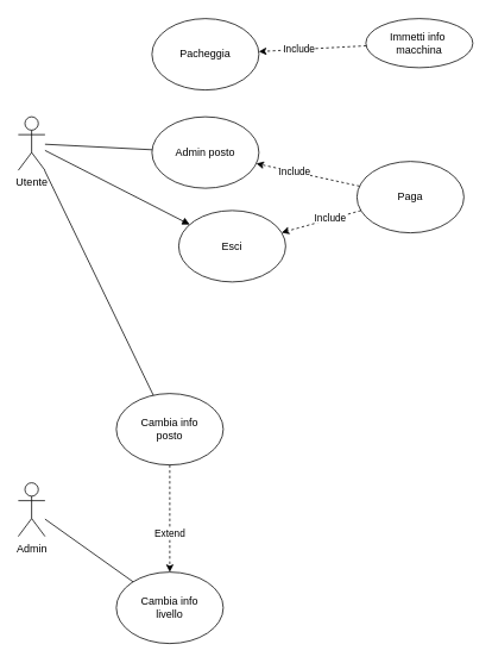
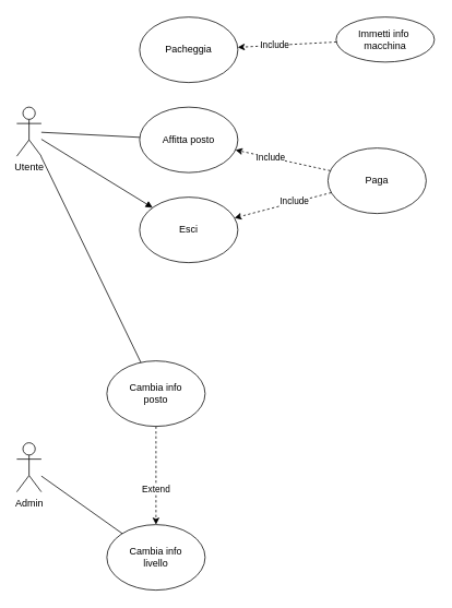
  <mxCell id="0" />
  <mxCell id="1" parent="0" />
  <mxCell id="2" value="Utente" style="shape=umlActor;verticalLabelPosition=bottom;verticalAlign=top;html=1;outlineConnect=0;" vertex="1" parent="1"><mxGeometry x="20" y="130" width="30" height="60" as="geometry" /></mxCell>
- <mxCell id="3" value="Admin posto" style="ellipse;whiteSpace=wrap;html=1;" vertex="1" parent="1"><mxGeometry x="170" y="130" width="120" height="80" as="geometry" /></mxCell>
+ <mxCell id="3" value="Affitta posto" style="ellipse;whiteSpace=wrap;html=1;" vertex="1" parent="1"><mxGeometry x="170" y="130" width="120" height="80" as="geometry" /></mxCell>
  <mxCell id="4" value="Pacheggia" style="ellipse;whiteSpace=wrap;html=1;" vertex="1" parent="1"><mxGeometry x="170" y="20" width="120" height="80" as="geometry" /></mxCell>
- <mxCell id="5" value="Esci" style="ellipse;whiteSpace=wrap;html=1;" vertex="1" parent="1"><mxGeometry x="200" y="235" width="120" height="80" as="geometry" /></mxCell>
+ <mxCell id="5" value="Esci" style="ellipse;whiteSpace=wrap;html=1;" vertex="1" parent="1"><mxGeometry x="170" y="240" width="120" height="80" as="geometry" /></mxCell>
  <mxCell id="6" value="Paga" style="ellipse;whiteSpace=wrap;html=1;" vertex="1" parent="1"><mxGeometry x="400" y="180" width="120" height="80" as="geometry" /></mxCell>
  <mxCell id="7" value="" style="endArrow=classic;html=1;dashed=1;" edge="1" parent="1" source="6" target="3"><mxGeometry width="50" height="50" relative="1" as="geometry"><mxPoint x="380" y="80" as="sourcePoint" /><mxPoint x="330" y="130" as="targetPoint" /></mxGeometry></mxCell>
  <mxCell id="8" value="Include" style="edgeLabel;html=1;align=center;verticalAlign=middle;resizable=0;points=[];" vertex="1" connectable="0" parent="7"><mxGeometry x="0.261" y="-1" relative="1" as="geometry"><mxPoint as="offset" /></mxGeometry></mxCell>
  <mxCell id="9" value="" style="endArrow=classic;html=1;dashed=1;" edge="1" parent="1" source="6" target="5"><mxGeometry width="50" height="50" relative="1" as="geometry"><mxPoint x="412.956" y="217.599" as="sourcePoint" /><mxPoint x="297.101" y="192.283" as="targetPoint" /></mxGeometry></mxCell>
  <mxCell id="10" value="Include" style="edgeLabel;html=1;align=center;verticalAlign=middle;resizable=0;points=[];" vertex="1" connectable="0" parent="9"><mxGeometry x="-0.223" y="-1" relative="1" as="geometry"><mxPoint y="-1" as="offset" /></mxGeometry></mxCell>
  <mxCell id="11" value="" style="endArrow=none;html=1;" edge="1" parent="1" source="2" target="18"><mxGeometry width="50" height="50" relative="1" as="geometry"><mxPoint x="50" y="340" as="sourcePoint" /><mxPoint x="100" y="290" as="targetPoint" /></mxGeometry></mxCell>
  <mxCell id="12" value="" style="endArrow=block;html=1;" edge="1" parent="1" source="2" target="5"><mxGeometry width="50" height="50" relative="1" as="geometry"><mxPoint x="60" y="162.308" as="sourcePoint" /><mxPoint x="192.443" y="94.388" as="targetPoint" /></mxGeometry></mxCell>
  <mxCell id="13" value="" style="endArrow=none;html=1;" edge="1" parent="1" source="2" target="3"><mxGeometry width="50" height="50" relative="1" as="geometry"><mxPoint x="70" y="172.308" as="sourcePoint" /><mxPoint x="202.443" y="104.388" as="targetPoint" /></mxGeometry></mxCell>
  <mxCell id="14" value="Immetti info&amp;nbsp;&lt;br&gt;macchina" style="ellipse;whiteSpace=wrap;html=1;" vertex="1" parent="1"><mxGeometry x="410" y="20" width="120" height="55" as="geometry" /></mxCell>
  <mxCell id="15" value="" style="endArrow=classic;html=1;dashed=1;" edge="1" parent="1" source="14" target="4"><mxGeometry width="50" height="50" relative="1" as="geometry"><mxPoint x="310" y="-30" as="sourcePoint" /><mxPoint x="412.956" y="217.599" as="targetPoint" /></mxGeometry></mxCell>
  <mxCell id="16" value="Include" style="edgeLabel;html=1;align=center;verticalAlign=middle;resizable=0;points=[];" vertex="1" connectable="0" parent="15"><mxGeometry x="0.261" y="-1" relative="1" as="geometry"><mxPoint as="offset" /></mxGeometry></mxCell>
  <mxCell id="17" value="Admin" style="shape=umlActor;verticalLabelPosition=bottom;verticalAlign=top;html=1;outlineConnect=0;" vertex="1" parent="1"><mxGeometry x="20" y="540" width="30" height="60" as="geometry" /></mxCell>
  <mxCell id="18" value="Cambia info&lt;br&gt;posto" style="ellipse;whiteSpace=wrap;html=1;" vertex="1" parent="1"><mxGeometry x="130" y="440" width="120" height="80" as="geometry" /></mxCell>
  <mxCell id="19" value="Cambia info&lt;br&gt;livello" style="ellipse;whiteSpace=wrap;html=1;" vertex="1" parent="1"><mxGeometry x="130" y="640" width="120" height="80" as="geometry" /></mxCell>
  <mxCell id="20" value="" style="endArrow=none;html=1;" edge="1" parent="1" source="19" target="17"><mxGeometry width="50" height="50" relative="1" as="geometry"><mxPoint x="154.685" y="516.218" as="sourcePoint" /><mxPoint x="60" y="571.29" as="targetPoint" /></mxGeometry></mxCell>
  <mxCell id="21" value="" style="endArrow=classic;html=1;dashed=1;" edge="1" parent="1" source="18" target="19"><mxGeometry width="50" height="50" relative="1" as="geometry"><mxPoint x="360.001" y="514.683" as="sourcePoint" /><mxPoint x="240" y="630" as="targetPoint" /></mxGeometry></mxCell>
  <mxCell id="22" value="Extend" style="edgeLabel;html=1;align=center;verticalAlign=middle;resizable=0;points=[];" vertex="1" connectable="0" parent="21"><mxGeometry x="0.261" y="-1" relative="1" as="geometry"><mxPoint as="offset" /></mxGeometry></mxCell>
